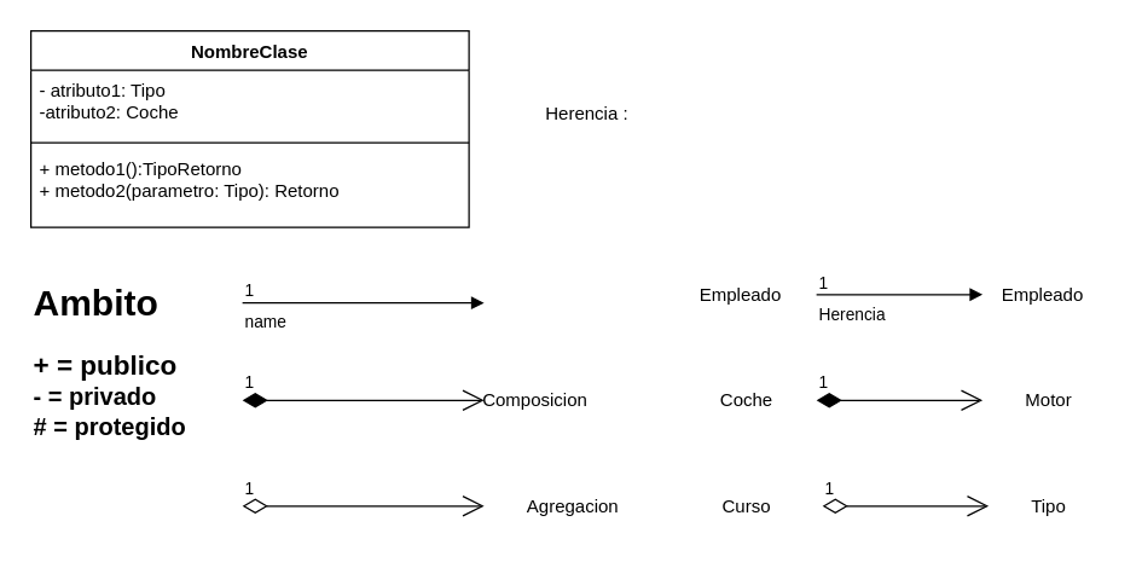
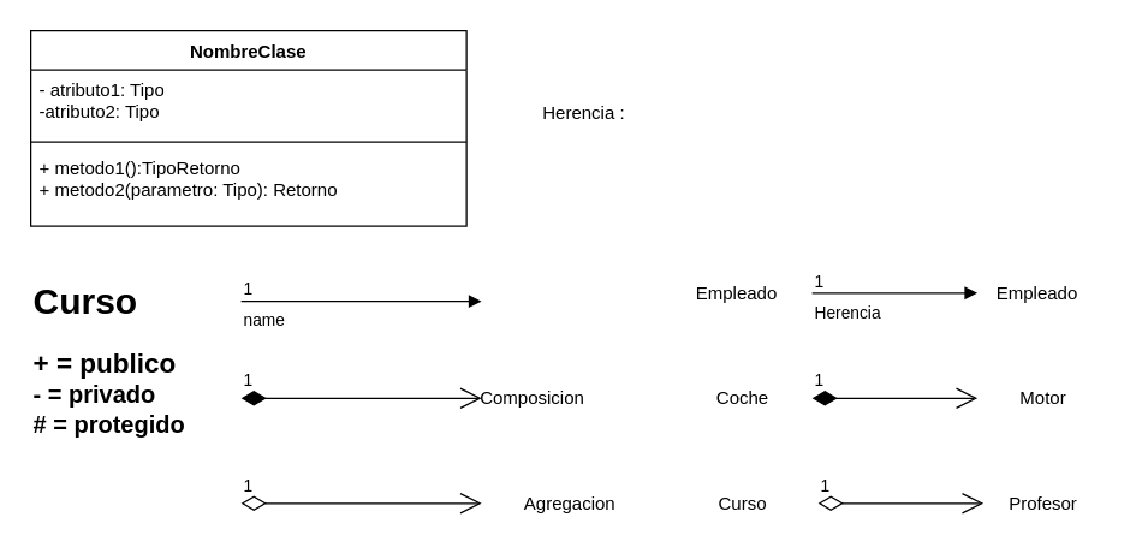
  <mxCell id="0" />
  <mxCell id="1" parent="0" />
  <mxCell id="2" value="NombreClase" style="swimlane;fontStyle=1;align=center;verticalAlign=top;childLayout=stackLayout;horizontal=1;startSize=26;horizontalStack=0;resizeParent=1;resizeParentMax=0;resizeLast=0;collapsible=1;marginBottom=0;whiteSpace=wrap;html=1;" vertex="1" parent="1"><mxGeometry x="20" y="20" width="290" height="130" as="geometry" /></mxCell>
- <mxCell id="3" value="- atributo1: Tipo&lt;div&gt;-atributo2: Coche&lt;/div&gt;" style="text;strokeColor=none;fillColor=none;align=left;verticalAlign=top;spacingLeft=4;spacingRight=4;overflow=hidden;rotatable=0;points=[[0,0.5],[1,0.5]];portConstraint=eastwest;whiteSpace=wrap;html=1;" vertex="1" parent="2"><mxGeometry y="26" width="290" height="44" as="geometry" /></mxCell>
+ <mxCell id="3" value="- atributo1: Tipo&lt;div&gt;-atributo2: Tipo&lt;/div&gt;" style="text;strokeColor=none;fillColor=none;align=left;verticalAlign=top;spacingLeft=4;spacingRight=4;overflow=hidden;rotatable=0;points=[[0,0.5],[1,0.5]];portConstraint=eastwest;whiteSpace=wrap;html=1;" vertex="1" parent="2"><mxGeometry y="26" width="290" height="44" as="geometry" /></mxCell>
  <mxCell id="4" value="" style="line;strokeWidth=1;fillColor=none;align=left;verticalAlign=middle;spacingTop=-1;spacingLeft=3;spacingRight=3;rotatable=0;labelPosition=right;points=[];portConstraint=eastwest;strokeColor=inherit;" vertex="1" parent="2"><mxGeometry y="70" width="290" height="8" as="geometry" /></mxCell>
  <mxCell id="5" value="+ metodo1():TipoRetorno&lt;div&gt;+ metodo2(parametro: Tipo): Retorno&lt;/div&gt;" style="text;strokeColor=none;fillColor=none;align=left;verticalAlign=top;spacingLeft=4;spacingRight=4;overflow=hidden;rotatable=0;points=[[0,0.5],[1,0.5]];portConstraint=eastwest;whiteSpace=wrap;html=1;" vertex="1" parent="2"><mxGeometry y="78" width="290" height="52" as="geometry" /></mxCell>
- <mxCell id="6" value="&lt;h1 style=&quot;margin-top: 0px;&quot;&gt;Ambito&lt;/h1&gt;&lt;div&gt;&lt;font style=&quot;font-size: 18px;&quot;&gt;&lt;b&gt;+ = publico&lt;/b&gt;&lt;/font&gt;&lt;/div&gt;&lt;div&gt;&lt;font size=&quot;3&quot;&gt;&lt;b&gt;- = privado&lt;/b&gt;&lt;/font&gt;&lt;/div&gt;&lt;div&gt;&lt;font size=&quot;3&quot;&gt;&lt;b&gt;# = protegido&lt;/b&gt;&lt;/font&gt;&lt;/div&gt;" style="text;html=1;whiteSpace=wrap;overflow=hidden;rounded=0;" vertex="1" parent="1"><mxGeometry x="20" y="180" width="180" height="120" as="geometry" /></mxCell>
+ <mxCell id="6" value="&lt;h1 style=&quot;margin-top: 0px;&quot;&gt;Curso&lt;/h1&gt;&lt;div&gt;&lt;font style=&quot;font-size: 18px;&quot;&gt;&lt;b&gt;+ = publico&lt;/b&gt;&lt;/font&gt;&lt;/div&gt;&lt;div&gt;&lt;font size=&quot;3&quot;&gt;&lt;b&gt;- = privado&lt;/b&gt;&lt;/font&gt;&lt;/div&gt;&lt;div&gt;&lt;font size=&quot;3&quot;&gt;&lt;b&gt;# = protegido&lt;/b&gt;&lt;/font&gt;&lt;/div&gt;" style="text;html=1;whiteSpace=wrap;overflow=hidden;rounded=0;" vertex="1" parent="1"><mxGeometry x="20" y="180" width="180" height="120" as="geometry" /></mxCell>
  <mxCell id="7" value="name" style="endArrow=block;endFill=1;html=1;edgeStyle=orthogonalEdgeStyle;align=left;verticalAlign=top;rounded=0;" edge="1" parent="1"><mxGeometry x="-1" relative="1" as="geometry"><mxPoint x="160" y="200" as="sourcePoint" /><mxPoint x="320" y="200" as="targetPoint" /></mxGeometry></mxCell>
  <mxCell id="8" value="1" style="edgeLabel;resizable=0;html=1;align=left;verticalAlign=bottom;" connectable="0" vertex="1" parent="7"><mxGeometry x="-1" relative="1" as="geometry" /></mxCell>
  <mxCell id="9" value="Herencia :&amp;nbsp;" style="text;html=1;align=center;verticalAlign=middle;whiteSpace=wrap;rounded=0;" vertex="1" parent="1"><mxGeometry x="350" y="60" width="80" height="30" as="geometry" /></mxCell>
  <mxCell id="10" value="Empleado" style="text;html=1;align=center;verticalAlign=middle;whiteSpace=wrap;rounded=0;" vertex="1" parent="1"><mxGeometry x="450" y="180" width="80" height="30" as="geometry" /></mxCell>
  <mxCell id="11" value="Herencia" style="endArrow=block;endFill=1;html=1;edgeStyle=orthogonalEdgeStyle;align=left;verticalAlign=top;rounded=0;" edge="1" parent="1"><mxGeometry x="-1" relative="1" as="geometry"><mxPoint x="540" y="194.5" as="sourcePoint" /><mxPoint x="650" y="194.5" as="targetPoint" /></mxGeometry></mxCell>
  <mxCell id="12" value="1" style="edgeLabel;resizable=0;html=1;align=left;verticalAlign=bottom;" connectable="0" vertex="1" parent="11"><mxGeometry x="-1" relative="1" as="geometry" /></mxCell>
  <mxCell id="13" value="Composicion" style="text;html=1;align=center;verticalAlign=middle;whiteSpace=wrap;rounded=0;" vertex="1" parent="1"><mxGeometry x="314" y="250" width="80" height="30" as="geometry" /></mxCell>
  <mxCell id="14" value="Coche" style="text;html=1;align=center;verticalAlign=middle;whiteSpace=wrap;rounded=0;" vertex="1" parent="1"><mxGeometry x="454" y="250" width="80" height="30" as="geometry" /></mxCell>
  <mxCell id="15" value="Motor" style="text;html=1;align=center;verticalAlign=middle;whiteSpace=wrap;rounded=0;" vertex="1" parent="1"><mxGeometry x="654" y="250" width="80" height="30" as="geometry" /></mxCell>
  <mxCell id="16" value="1" style="endArrow=open;html=1;endSize=12;startArrow=diamondThin;startSize=14;startFill=1;edgeStyle=orthogonalEdgeStyle;align=left;verticalAlign=bottom;rounded=0;" edge="1" parent="1"><mxGeometry x="-1" y="3" relative="1" as="geometry"><mxPoint x="160" y="264.5" as="sourcePoint" /><mxPoint x="320" y="264.5" as="targetPoint" /></mxGeometry></mxCell>
  <mxCell id="17" value="1" style="endArrow=open;html=1;endSize=12;startArrow=diamondThin;startSize=14;startFill=1;edgeStyle=orthogonalEdgeStyle;align=left;verticalAlign=bottom;rounded=0;" edge="1" parent="1"><mxGeometry x="-1" y="3" relative="1" as="geometry"><mxPoint x="540" y="264.5" as="sourcePoint" /><mxPoint x="650" y="264.5" as="targetPoint" /></mxGeometry></mxCell>
  <mxCell id="18" value="Agregacion" style="text;html=1;align=center;verticalAlign=middle;whiteSpace=wrap;rounded=0;" vertex="1" parent="1"><mxGeometry x="339" y="320" width="80" height="30" as="geometry" /></mxCell>
  <mxCell id="19" value="Curso" style="text;html=1;align=center;verticalAlign=middle;whiteSpace=wrap;rounded=0;" vertex="1" parent="1"><mxGeometry x="454" y="320" width="80" height="30" as="geometry" /></mxCell>
- <mxCell id="20" value="Tipo" style="text;html=1;align=center;verticalAlign=middle;whiteSpace=wrap;rounded=0;" vertex="1" parent="1"><mxGeometry x="654" y="320" width="80" height="30" as="geometry" /></mxCell>
+ <mxCell id="20" value="Profesor" style="text;html=1;align=center;verticalAlign=middle;whiteSpace=wrap;rounded=0;" vertex="1" parent="1"><mxGeometry x="654" y="320" width="80" height="30" as="geometry" /></mxCell>
  <mxCell id="21" value="1" style="endArrow=open;html=1;endSize=12;startArrow=diamondThin;startSize=14;startFill=0;edgeStyle=orthogonalEdgeStyle;align=left;verticalAlign=bottom;rounded=0;" edge="1" parent="1"><mxGeometry x="-1" y="3" relative="1" as="geometry"><mxPoint x="160" y="334.5" as="sourcePoint" /><mxPoint x="320" y="334.5" as="targetPoint" /></mxGeometry></mxCell>
  <mxCell id="22" value="1" style="endArrow=open;html=1;endSize=12;startArrow=diamondThin;startSize=14;startFill=0;edgeStyle=orthogonalEdgeStyle;align=left;verticalAlign=bottom;rounded=0;" edge="1" parent="1"><mxGeometry x="-1" y="3" relative="1" as="geometry"><mxPoint x="544" y="334.5" as="sourcePoint" /><mxPoint x="654" y="334.5" as="targetPoint" /></mxGeometry></mxCell>
  <mxCell id="23" value="Empleado" style="text;html=1;align=center;verticalAlign=middle;whiteSpace=wrap;rounded=0;" vertex="1" parent="1"><mxGeometry x="650" y="180" width="80" height="30" as="geometry" /></mxCell>
